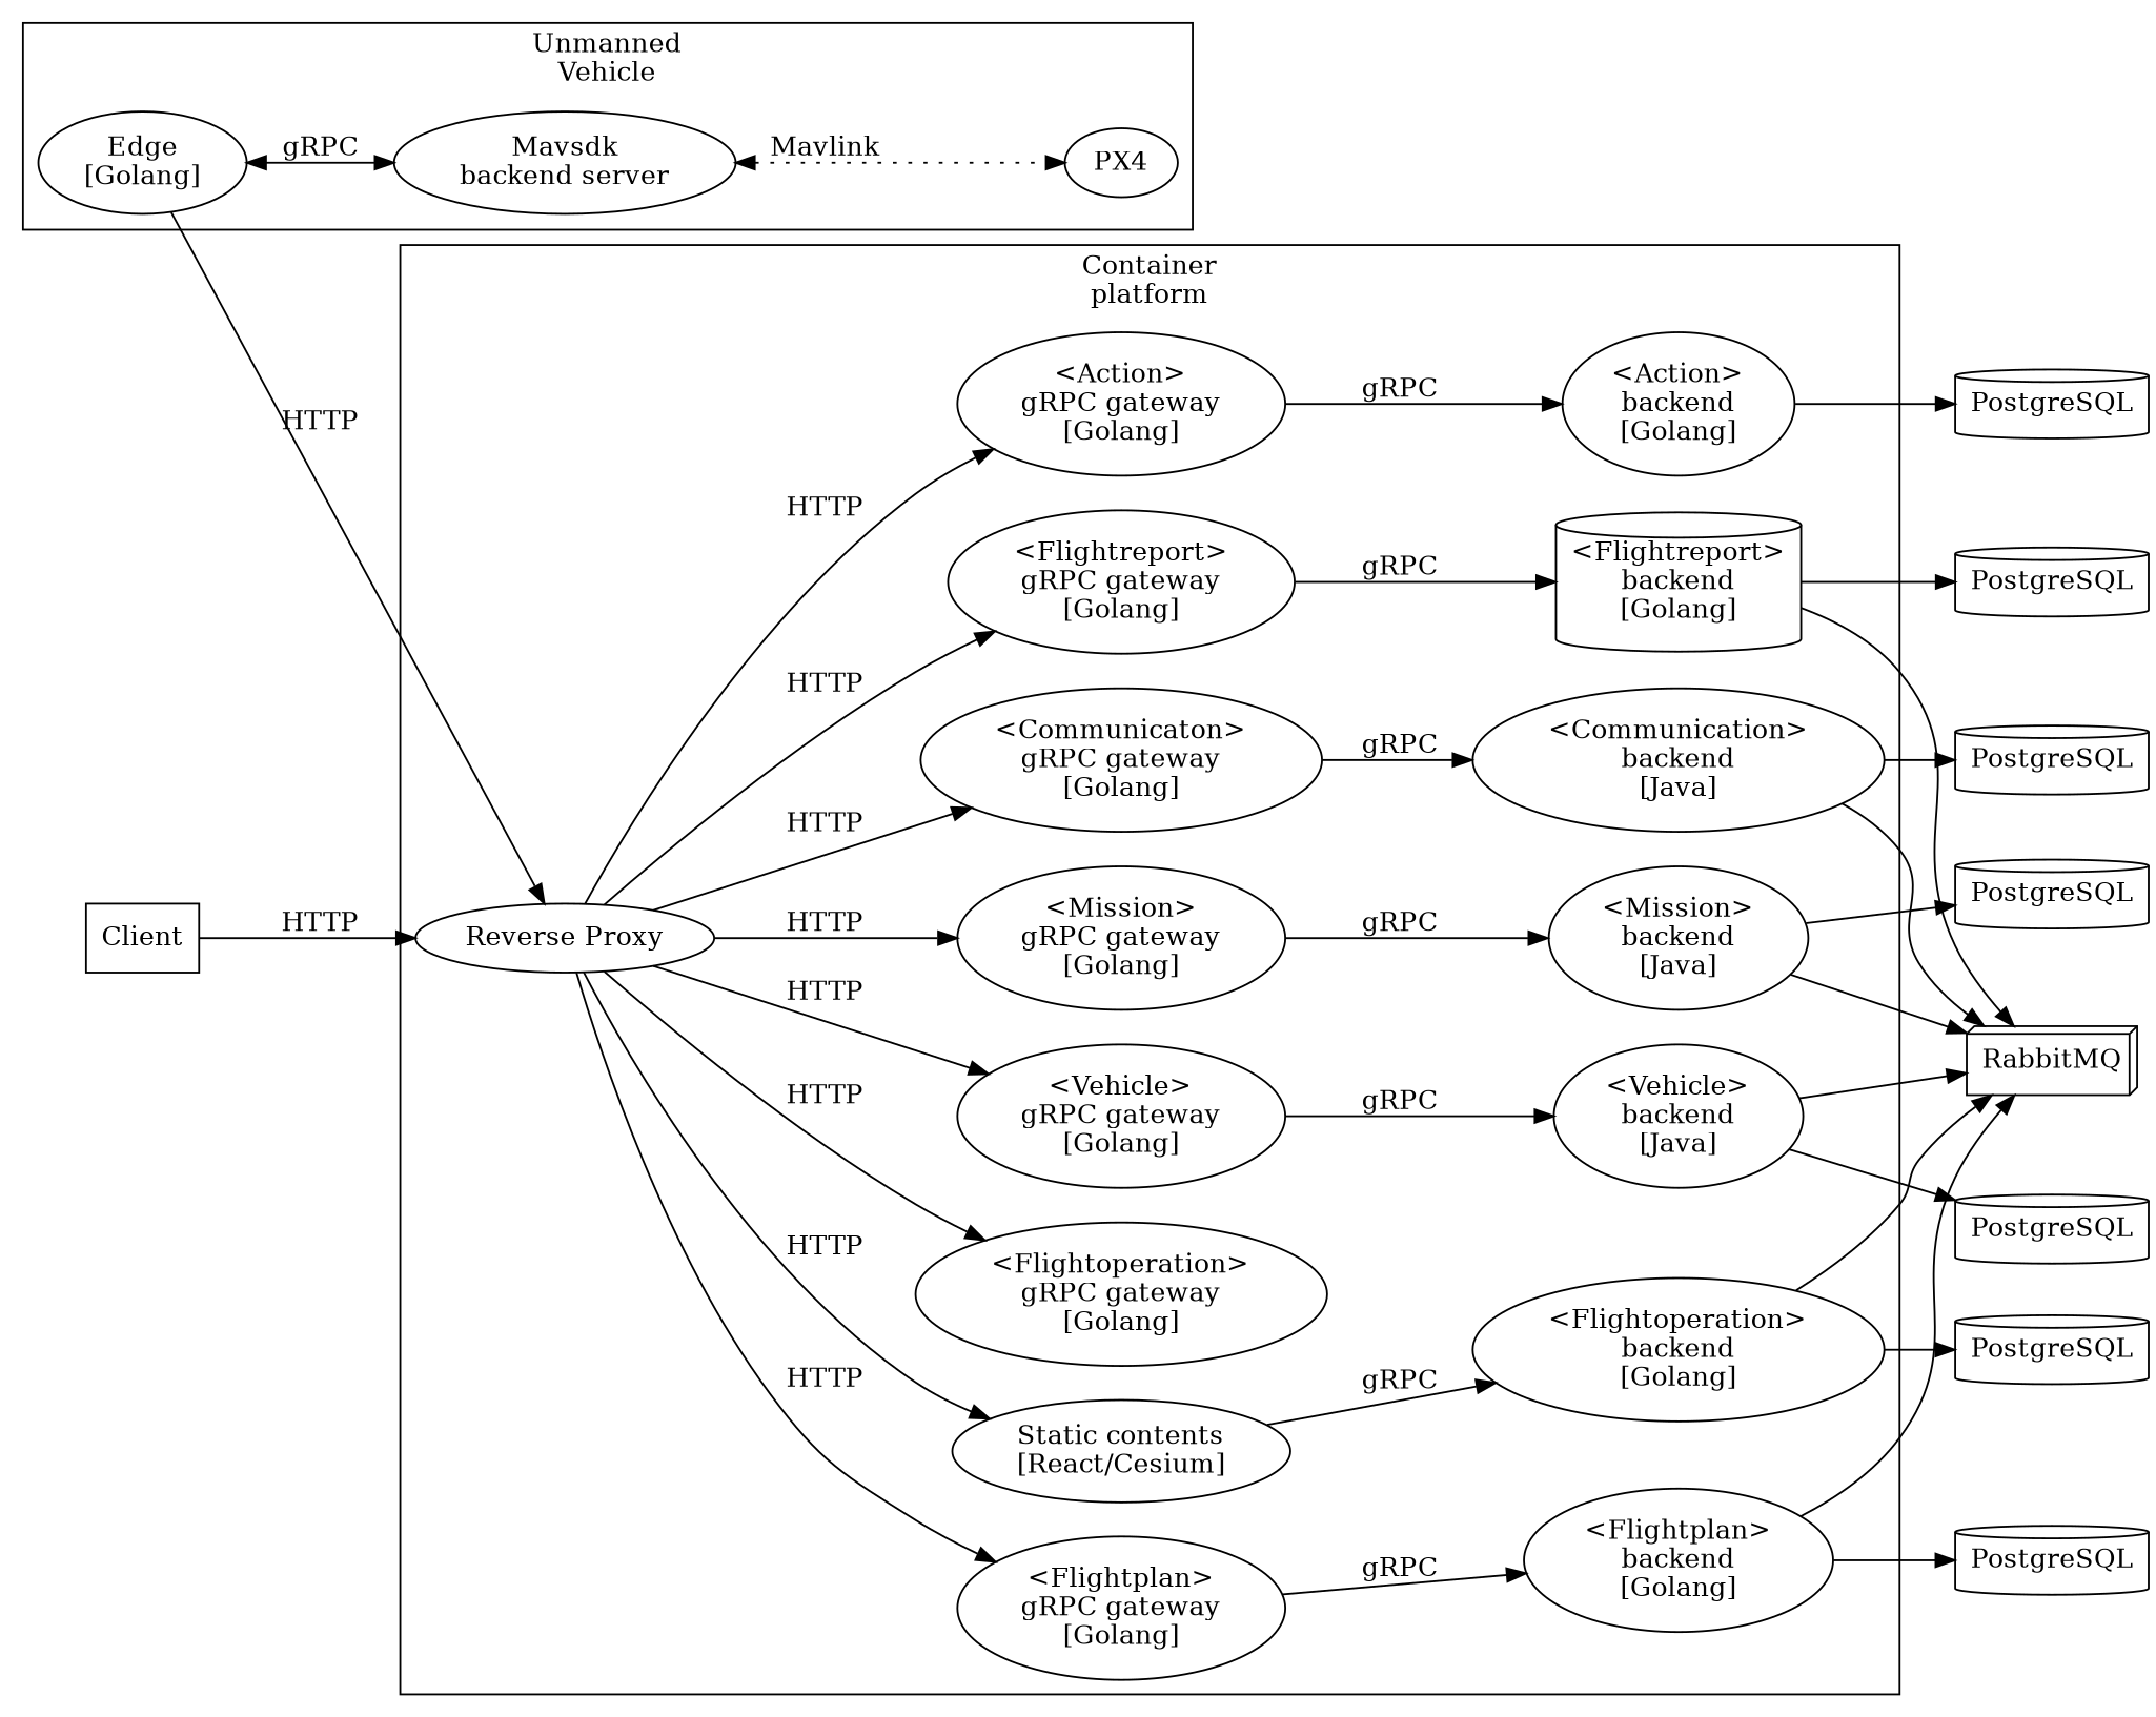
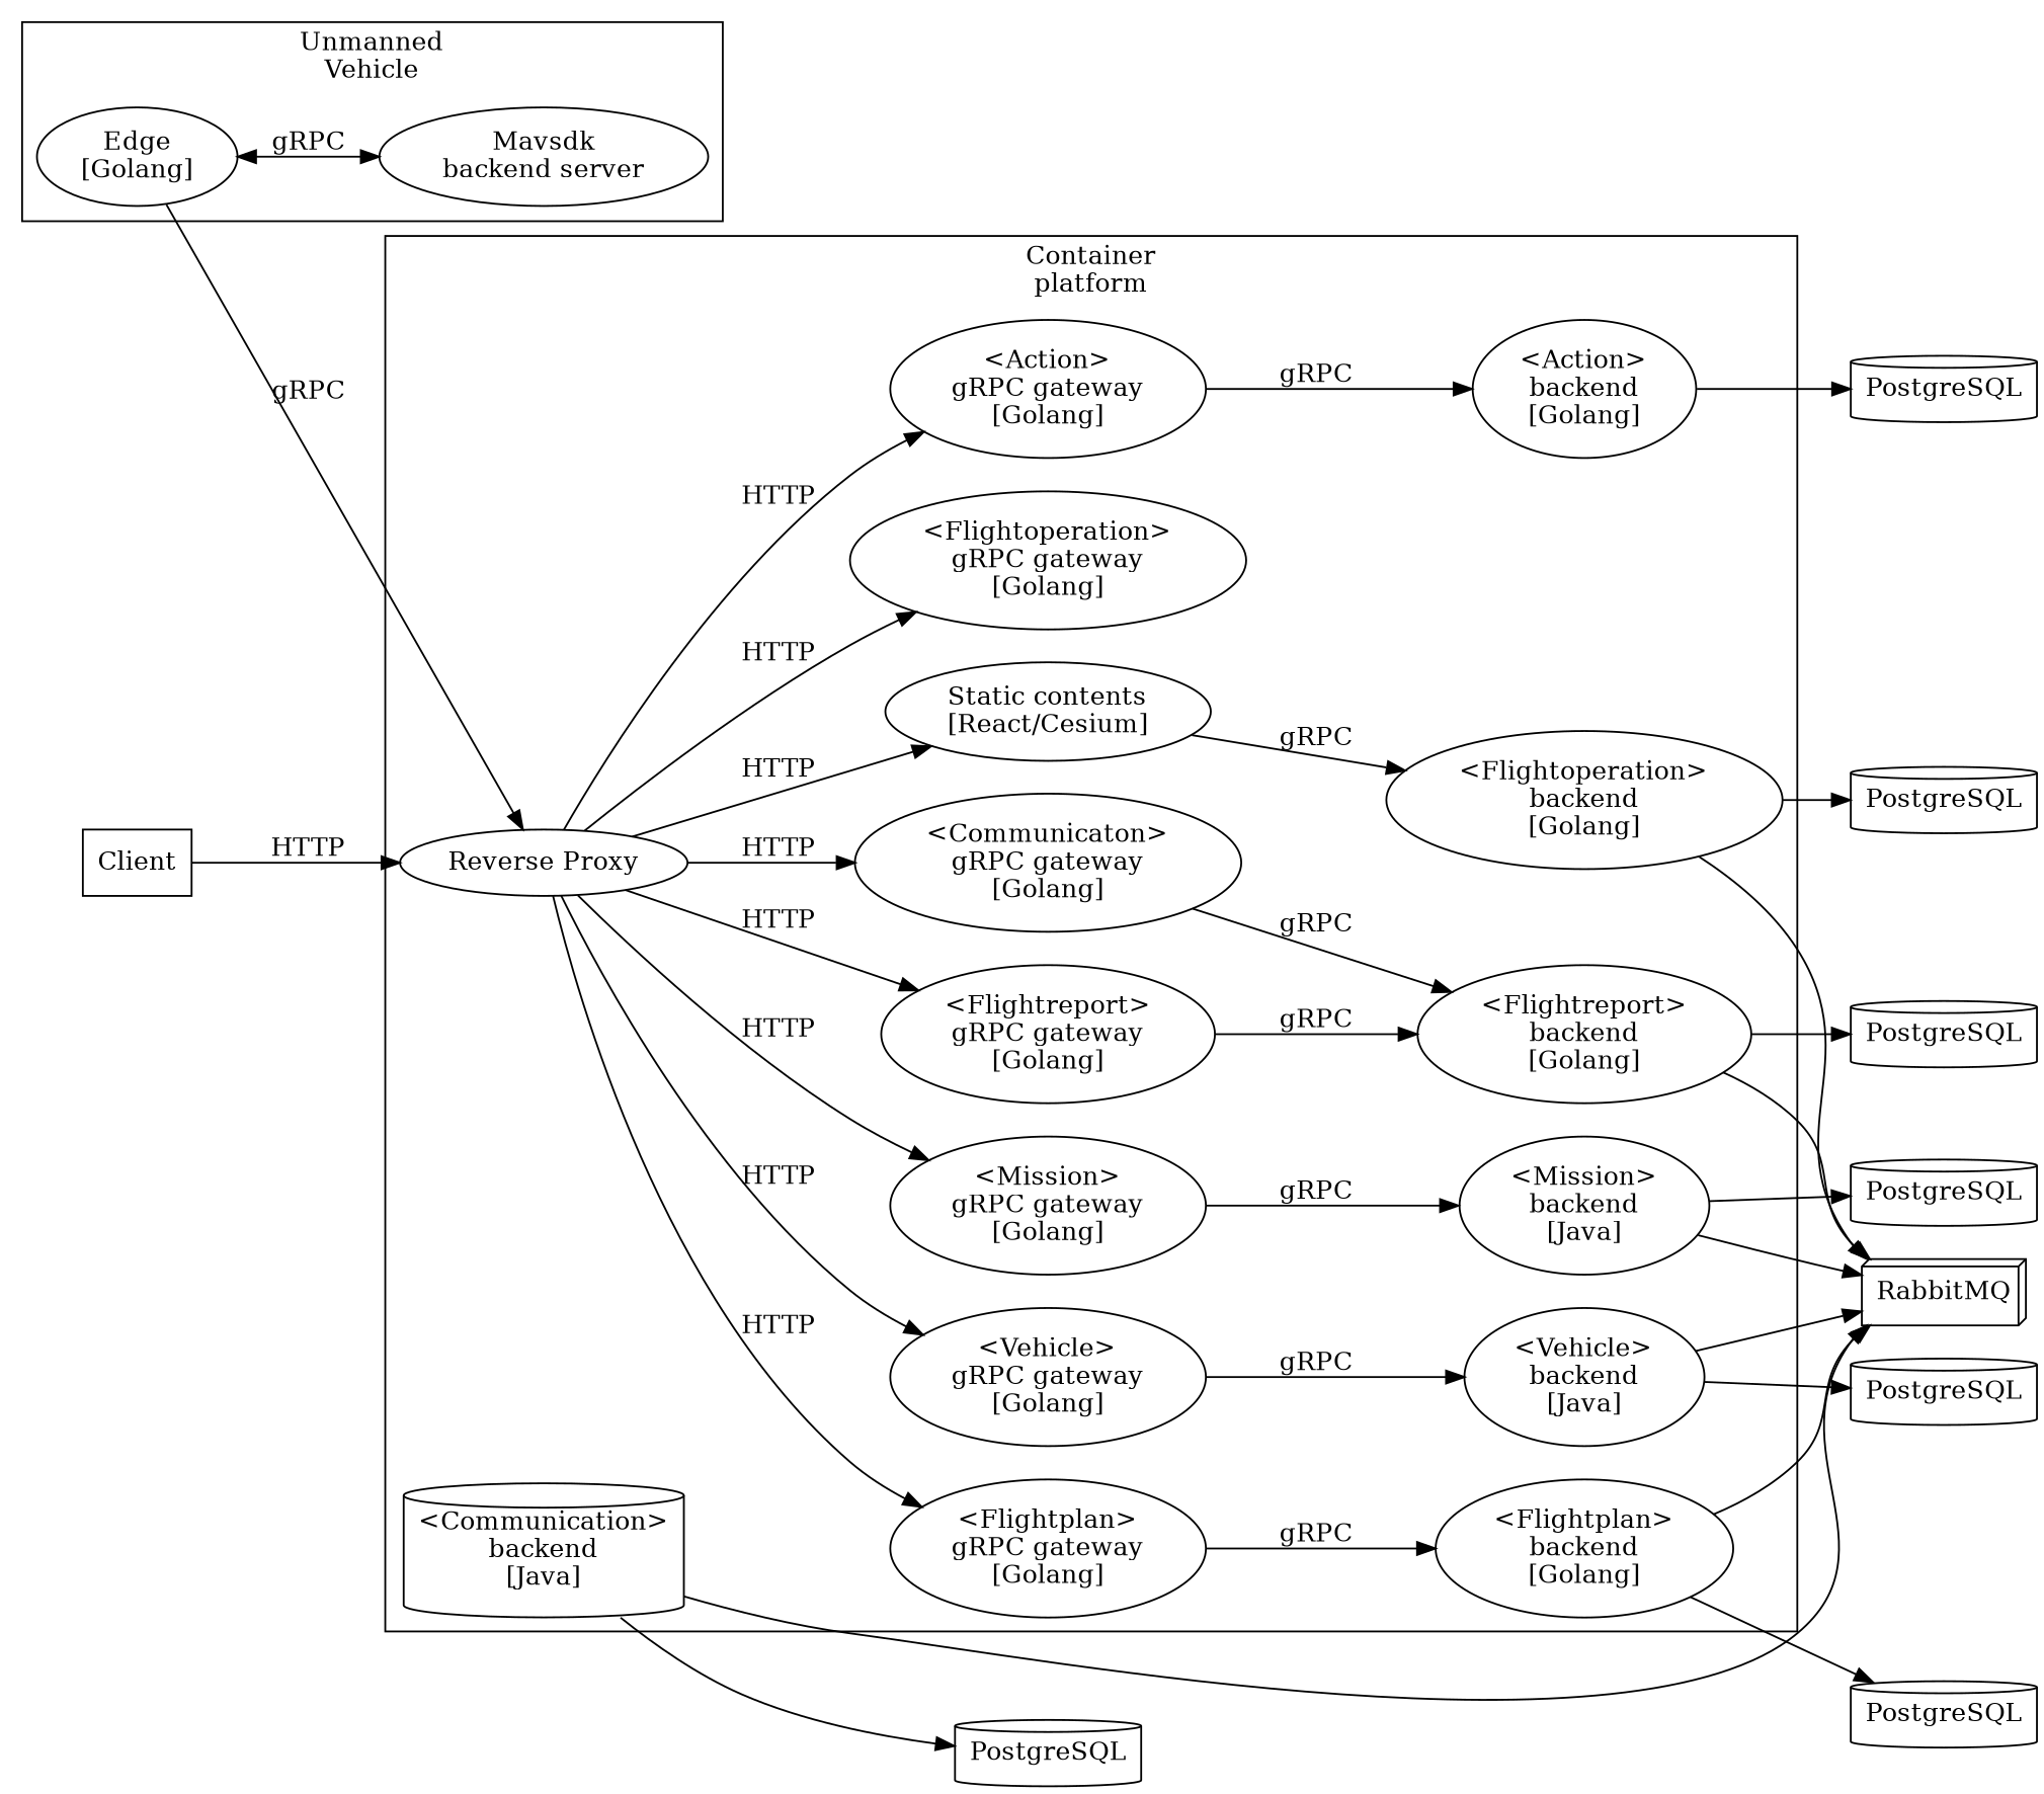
  digraph {
    rankdir=LR
    n1 [label="<Communicaton>\ngRPC gateway\n[Golang]"]
-   n2 [label="<Communication>\nbackend\n[Java]"]
+   n2 [label="<Communication>\nbackend\n[Java]" shape=cylinder]
    n3 [label="<Mission>\ngRPC gateway\n[Golang]"]
    n4 [label="<Mission>\nbackend\n[Java]"]
    n5 [label="<Vehicle>\ngRPC gateway\n[Golang]"]
    n6 [label="<Vehicle>\nbackend\n[Java]"]
    n7 [label="<Flightplan>\ngRPC gateway\n[Golang]"]
    n8 [label="<Flightplan>\nbackend\n[Golang]"]
    n9 [label="<Flightoperation>\ngRPC gateway\n[Golang]"]
    n10 [label="<Flightoperation>\nbackend\n[Golang]"]
    n11 [label="<Flightreport>\ngRPC gateway\n[Golang]"]
-   n12 [label="<Flightreport>\nbackend\n[Golang]" shape=cylinder]
+   n12 [label="<Flightreport>\nbackend\n[Golang]"]
    n13 [label="<Action>\ngRPC gateway\n[Golang]"]
    n14 [label="<Action>\nbackend\n[Golang]"]
    n15 [label="Reverse Proxy"]
    n16 [label="Static contents\n[React/Cesium]"]
    n17 [label="Edge\n[Golang]"]
    n18 [label="Mavsdk\nbackend server"]
-   n19 [label=PX4]
    n20 [label=RabbitMQ shape=box3d]
    n21 [label=PostgreSQL shape=cylinder]
    n22 [label=PostgreSQL shape=cylinder]
    n23 [label=PostgreSQL shape=cylinder]
    n24 [label=PostgreSQL shape=cylinder]
    n25 [label=PostgreSQL shape=cylinder]
    n26 [label=PostgreSQL shape=cylinder]
    n27 [label=PostgreSQL shape=cylinder]
    n28 [label=Client shape=Box]
    subgraph cluster_1 {
      label="Container\nplatform"
      n1
      n2
      n3
      n4
      n5
      n6
      n7
      n8
      n9
      n10
      n11
      n12
      n13
      n14
      n15
      n16
    }
    subgraph cluster_2 {
      label="Unmanned\nVehicle"
      n17
      n18
-     n19
    }
-   n1 -> n2 [label=gRPC]
+   n1 -> n12 [label=gRPC]
    n2 -> n20
    n2 -> n21
    n3 -> n4 [label=gRPC]
    n4 -> n20
    n4 -> n22
    n5 -> n6 [label=gRPC]
    n6 -> n20
    n6 -> n23
    n7 -> n8 [label=gRPC]
    n8 -> n20
    n8 -> n24
    n10 -> n20
    n10 -> n25
    n11 -> n12 [label=gRPC]
    n12 -> n20
    n12 -> n26
    n13 -> n14 [label=gRPC]
    n14 -> n27
    n15 -> n1 [label=HTTP]
    n15 -> n3 [label=HTTP]
    n15 -> n5 [label=HTTP]
    n15 -> n7 [label=HTTP]
    n15 -> n9 [label=HTTP]
    n15 -> n11 [label=HTTP]
    n15 -> n13 [label=HTTP]
    n15 -> n16 [label=HTTP]
    n16 -> n10 [label=gRPC]
-   n17 -> n15 [label=HTTP]
+   n17 -> n15 [label=gRPC]
    n17 -> n18 [dir=both label=gRPC]
-   n18 -> n19 [dir=both label=Mavlink style=dotted]
    n28 -> n15 [label=HTTP]
  }
